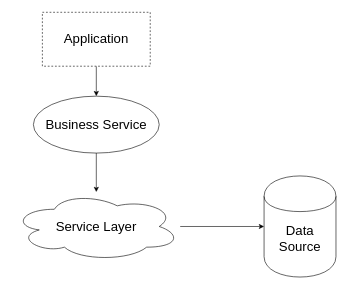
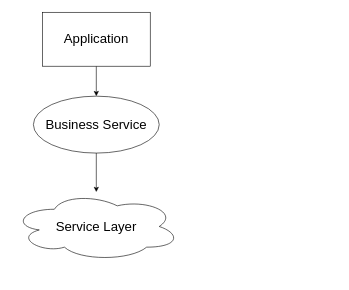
  <mxCell id="0" />
  <mxCell id="1" parent="0" />
  <mxCell id="2" value="" style="edgeStyle=orthogonalEdgeStyle;rounded=0;orthogonalLoop=1;jettySize=auto;html=1;fontSize=22;" edge="1" parent="1" source="3" target="5"><mxGeometry relative="1" as="geometry" /></mxCell>
- <mxCell id="3" value="Application" style="rounded=0;whiteSpace=wrap;html=1;fontSize=22;dashed=1;" vertex="1" parent="1"><mxGeometry x="70" y="20" width="180" height="90" as="geometry" /></mxCell>
+ <mxCell id="3" value="Application" style="rounded=0;whiteSpace=wrap;html=1;fontSize=22;" vertex="1" parent="1"><mxGeometry x="70" y="20" width="180" height="90" as="geometry" /></mxCell>
  <mxCell id="4" value="" style="edgeStyle=orthogonalEdgeStyle;rounded=0;orthogonalLoop=1;jettySize=auto;html=1;fontSize=22;" edge="1" parent="1" source="5" target="7"><mxGeometry relative="1" as="geometry" /></mxCell>
  <mxCell id="5" value="Business Service" style="ellipse;whiteSpace=wrap;html=1;rounded=0;fontSize=22;" vertex="1" parent="1"><mxGeometry x="55" y="160" width="210" height="95" as="geometry" /></mxCell>
- <mxCell id="6" value="" style="edgeStyle=orthogonalEdgeStyle;rounded=0;orthogonalLoop=1;jettySize=auto;html=1;fontSize=22;" edge="1" parent="1" source="7" target="8"><mxGeometry relative="1" as="geometry" /></mxCell>
  <mxCell id="7" value="Service Layer" style="ellipse;shape=cloud;whiteSpace=wrap;html=1;rounded=0;fontSize=22;" vertex="1" parent="1"><mxGeometry x="20" y="320" width="280" height="115" as="geometry" /></mxCell>
- <mxCell id="8" value="Data Source" style="shape=cylinder;whiteSpace=wrap;html=1;boundedLbl=1;backgroundOutline=1;rounded=0;fontSize=22;" vertex="1" parent="1"><mxGeometry x="440" y="293.13" width="120" height="168.75" as="geometry" /></mxCell>
